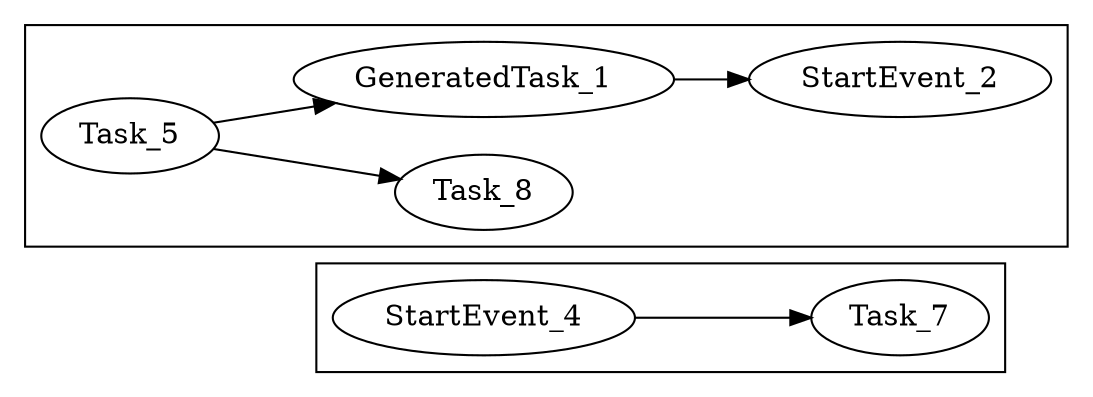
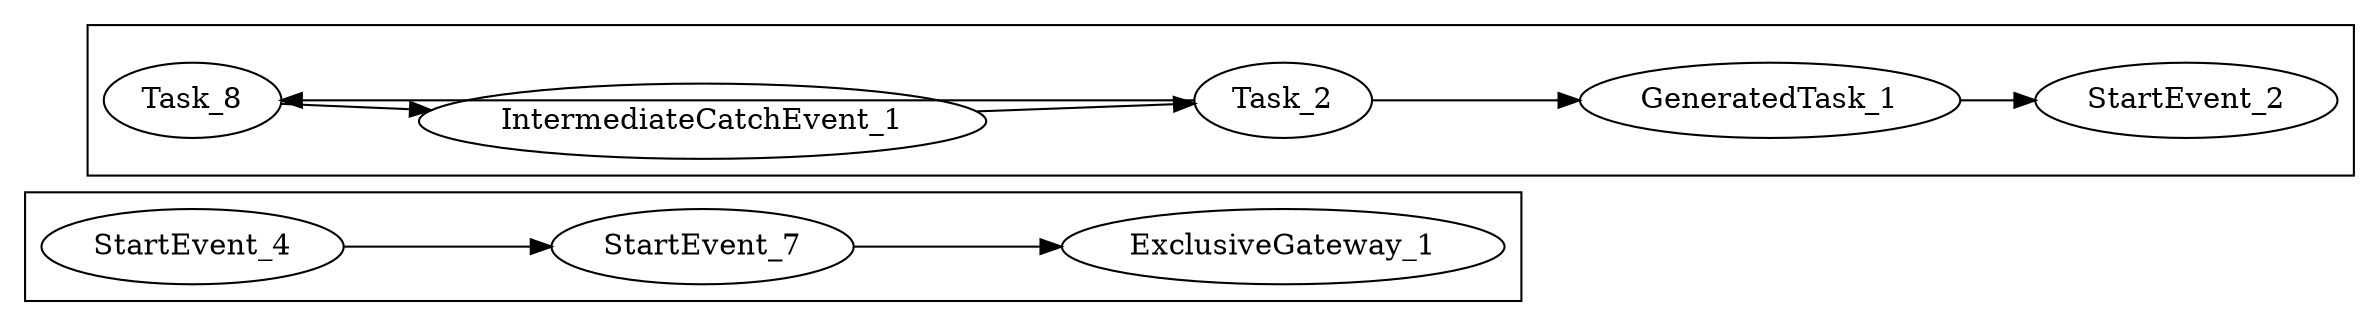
  digraph {
    newrank=true
    rankdir=LR
    splines=false
    StartEvent_4
    Task_8
-   Task_7
-   Task_2 [label=Task_5]
+   Task_7 [label=StartEvent_7]
+   ExclusiveGateway_1
+   IntermediateCatchEvent_1
+   Task_2
    GeneratedTask_1
    n8 [label=StartEvent_2]
    subgraph sub_1 {
      rank=same
      StartEvent_4
      Task_8
    }
    subgraph cluster_2 {
      StartEvent_4
      Task_7
+     ExclusiveGateway_1
    }
    subgraph cluster_3 {
      Task_8
+     IntermediateCatchEvent_1
      Task_2
      GeneratedTask_1
      n8
    }
    StartEvent_4 -> Task_7
+   Task_8 -> IntermediateCatchEvent_1
+   Task_7 -> ExclusiveGateway_1
+   IntermediateCatchEvent_1 -> Task_2
    Task_2 -> Task_8
    Task_2 -> GeneratedTask_1
    GeneratedTask_1 -> n8
  }
